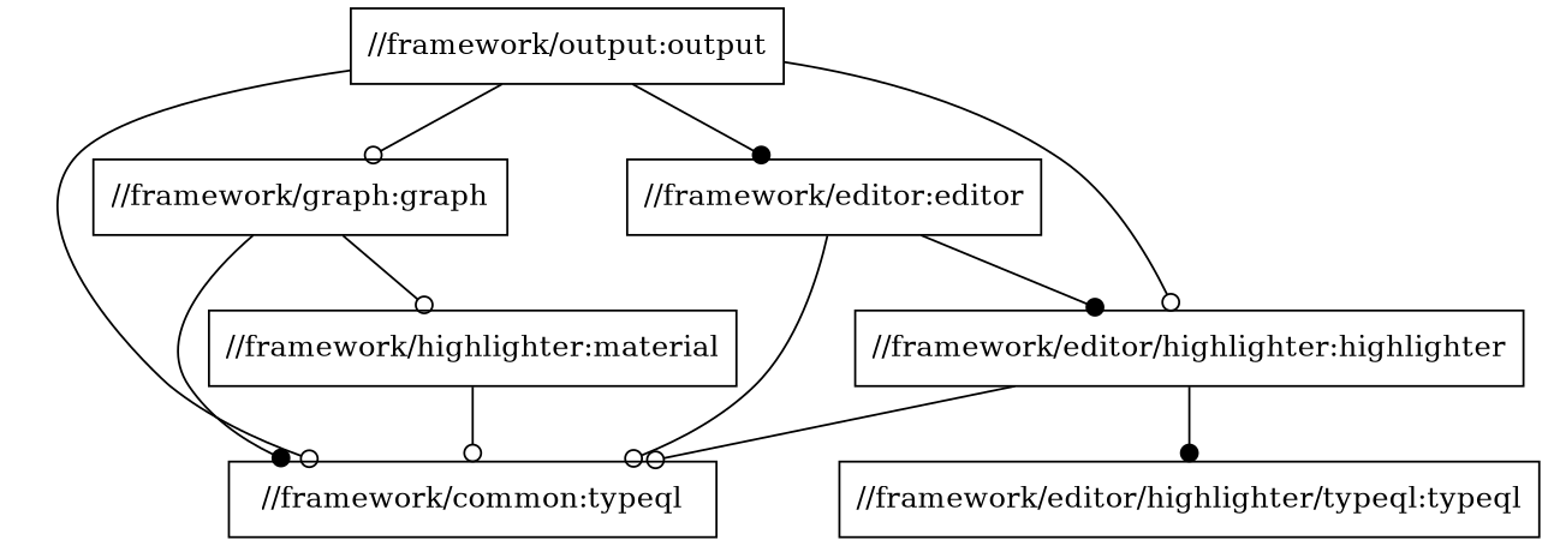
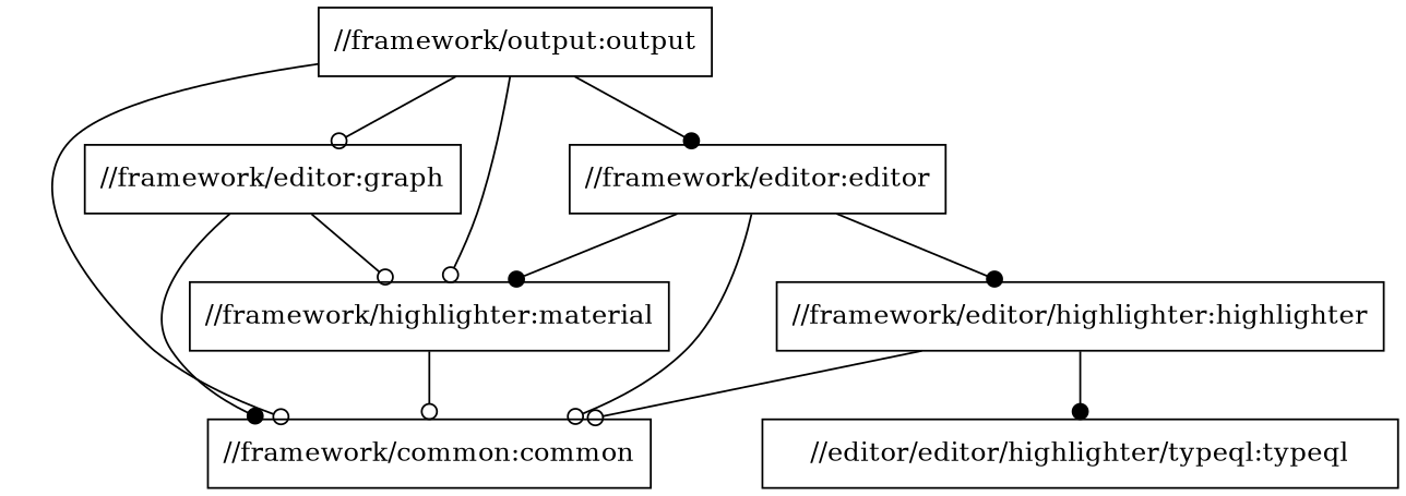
  digraph {
    node [shape=box]
    edge [arrowhead=odot]
    "//framework/output:output"
-   "//framework/common:common" [label="//framework/common:typeql"]
+   "//framework/common:common"
    "//framework/editor:editor"
-   "//framework/graph:graph"
+   "//framework/graph:graph" [label="//framework/editor:graph"]
    n5 [label="//framework/highlighter:material"]
    "//framework/editor/highlighter:highlighter"
-   "//framework/editor/highlighter/typeql:typeql"
+   "//framework/editor/highlighter/typeql:typeql" [label="//editor/editor/highlighter/typeql:typeql"]
    "//framework/output:output" -> "//framework/common:common"
    "//framework/output:output" -> "//framework/editor:editor" [arrowhead=dot]
    "//framework/output:output" -> "//framework/graph:graph"
-   "//framework/output:output" -> "//framework/editor/highlighter:highlighter"
+   "//framework/output:output" -> n5
    "//framework/editor:editor" -> "//framework/common:common"
+   "//framework/editor:editor" -> n5 [arrowhead=dot]
    "//framework/editor:editor" -> "//framework/editor/highlighter:highlighter" [arrowhead=dot]
    "//framework/graph:graph" -> "//framework/common:common" [arrowhead=dot]
    "//framework/graph:graph" -> n5
    n5 -> "//framework/common:common"
    "//framework/editor/highlighter:highlighter" -> "//framework/common:common"
    "//framework/editor/highlighter:highlighter" -> "//framework/editor/highlighter/typeql:typeql" [arrowhead=dot]
  }
